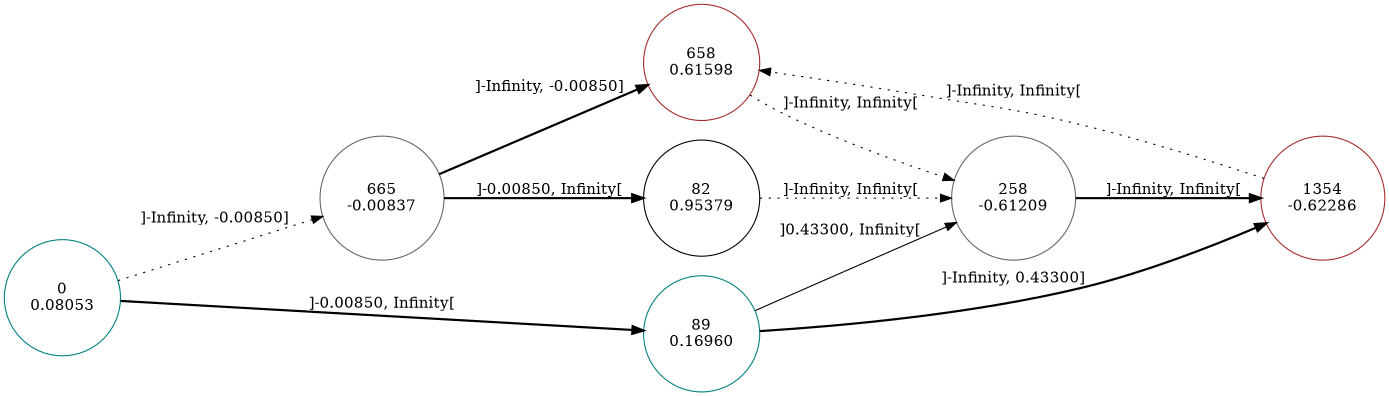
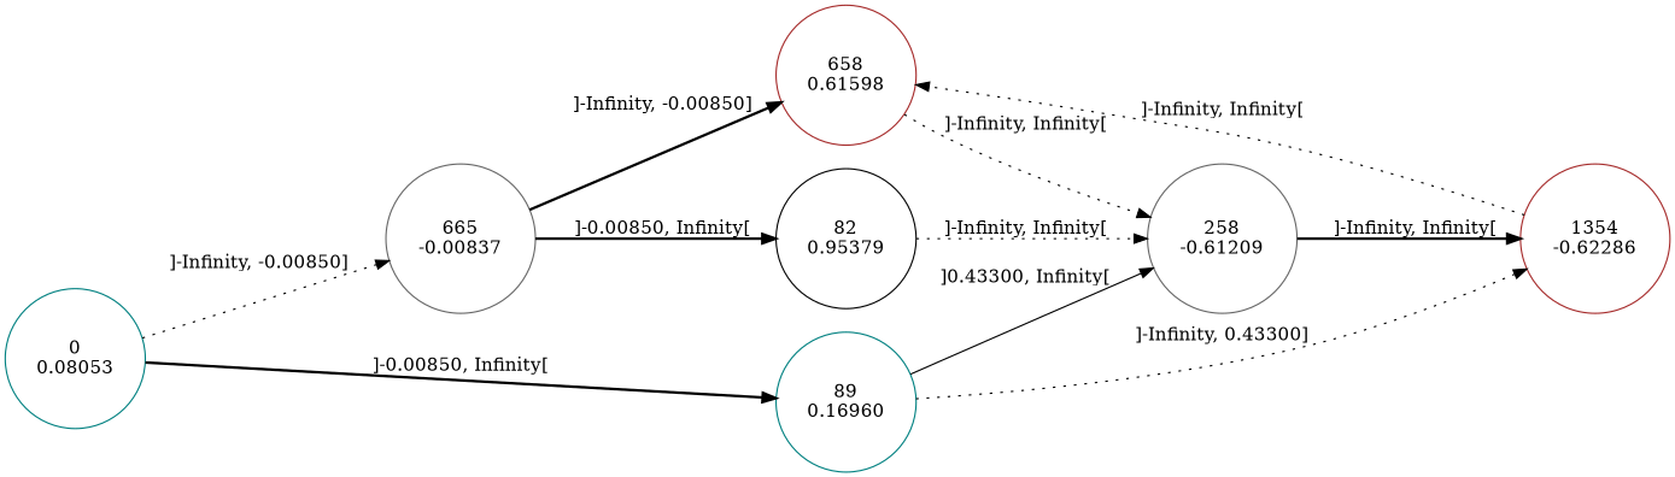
  digraph {
    rankdir=LR
    node [color=teal shape=circle]
    edge [style=bold]
    n1 [label="0\n0.08053"]
    n2 [color=gray40 label="665\n-0.00837"]
    n3 [label="89\n0.16960"]
    n4 [color=brown label="658\n0.61598"]
    n5 [color=black label="82\n0.95379"]
    n6 [color=brown label="1354\n-0.62286"]
    n7 [color=gray40 label="258\n-0.61209"]
    n1 -> n2 [label="]-Infinity, -0.00850]" style=dotted]
    n1 -> n3 [label="]-0.00850, Infinity["]
    n2 -> n4 [label="]-Infinity, -0.00850]"]
    n2 -> n5 [label="]-0.00850, Infinity["]
-   n3 -> n6 [label="]-Infinity, 0.43300]"]
+   n3 -> n6 [label="]-Infinity, 0.43300]" style=dotted]
    n3 -> n7 [label="]0.43300, Infinity[" style=solid]
    n4 -> n7 [label="]-Infinity, Infinity[" style=dotted]
    n5 -> n7 [label="]-Infinity, Infinity[" style=dotted]
    n6 -> n4 [label="]-Infinity, Infinity[" style=dotted]
    n7 -> n6 [label="]-Infinity, Infinity["]
  }
